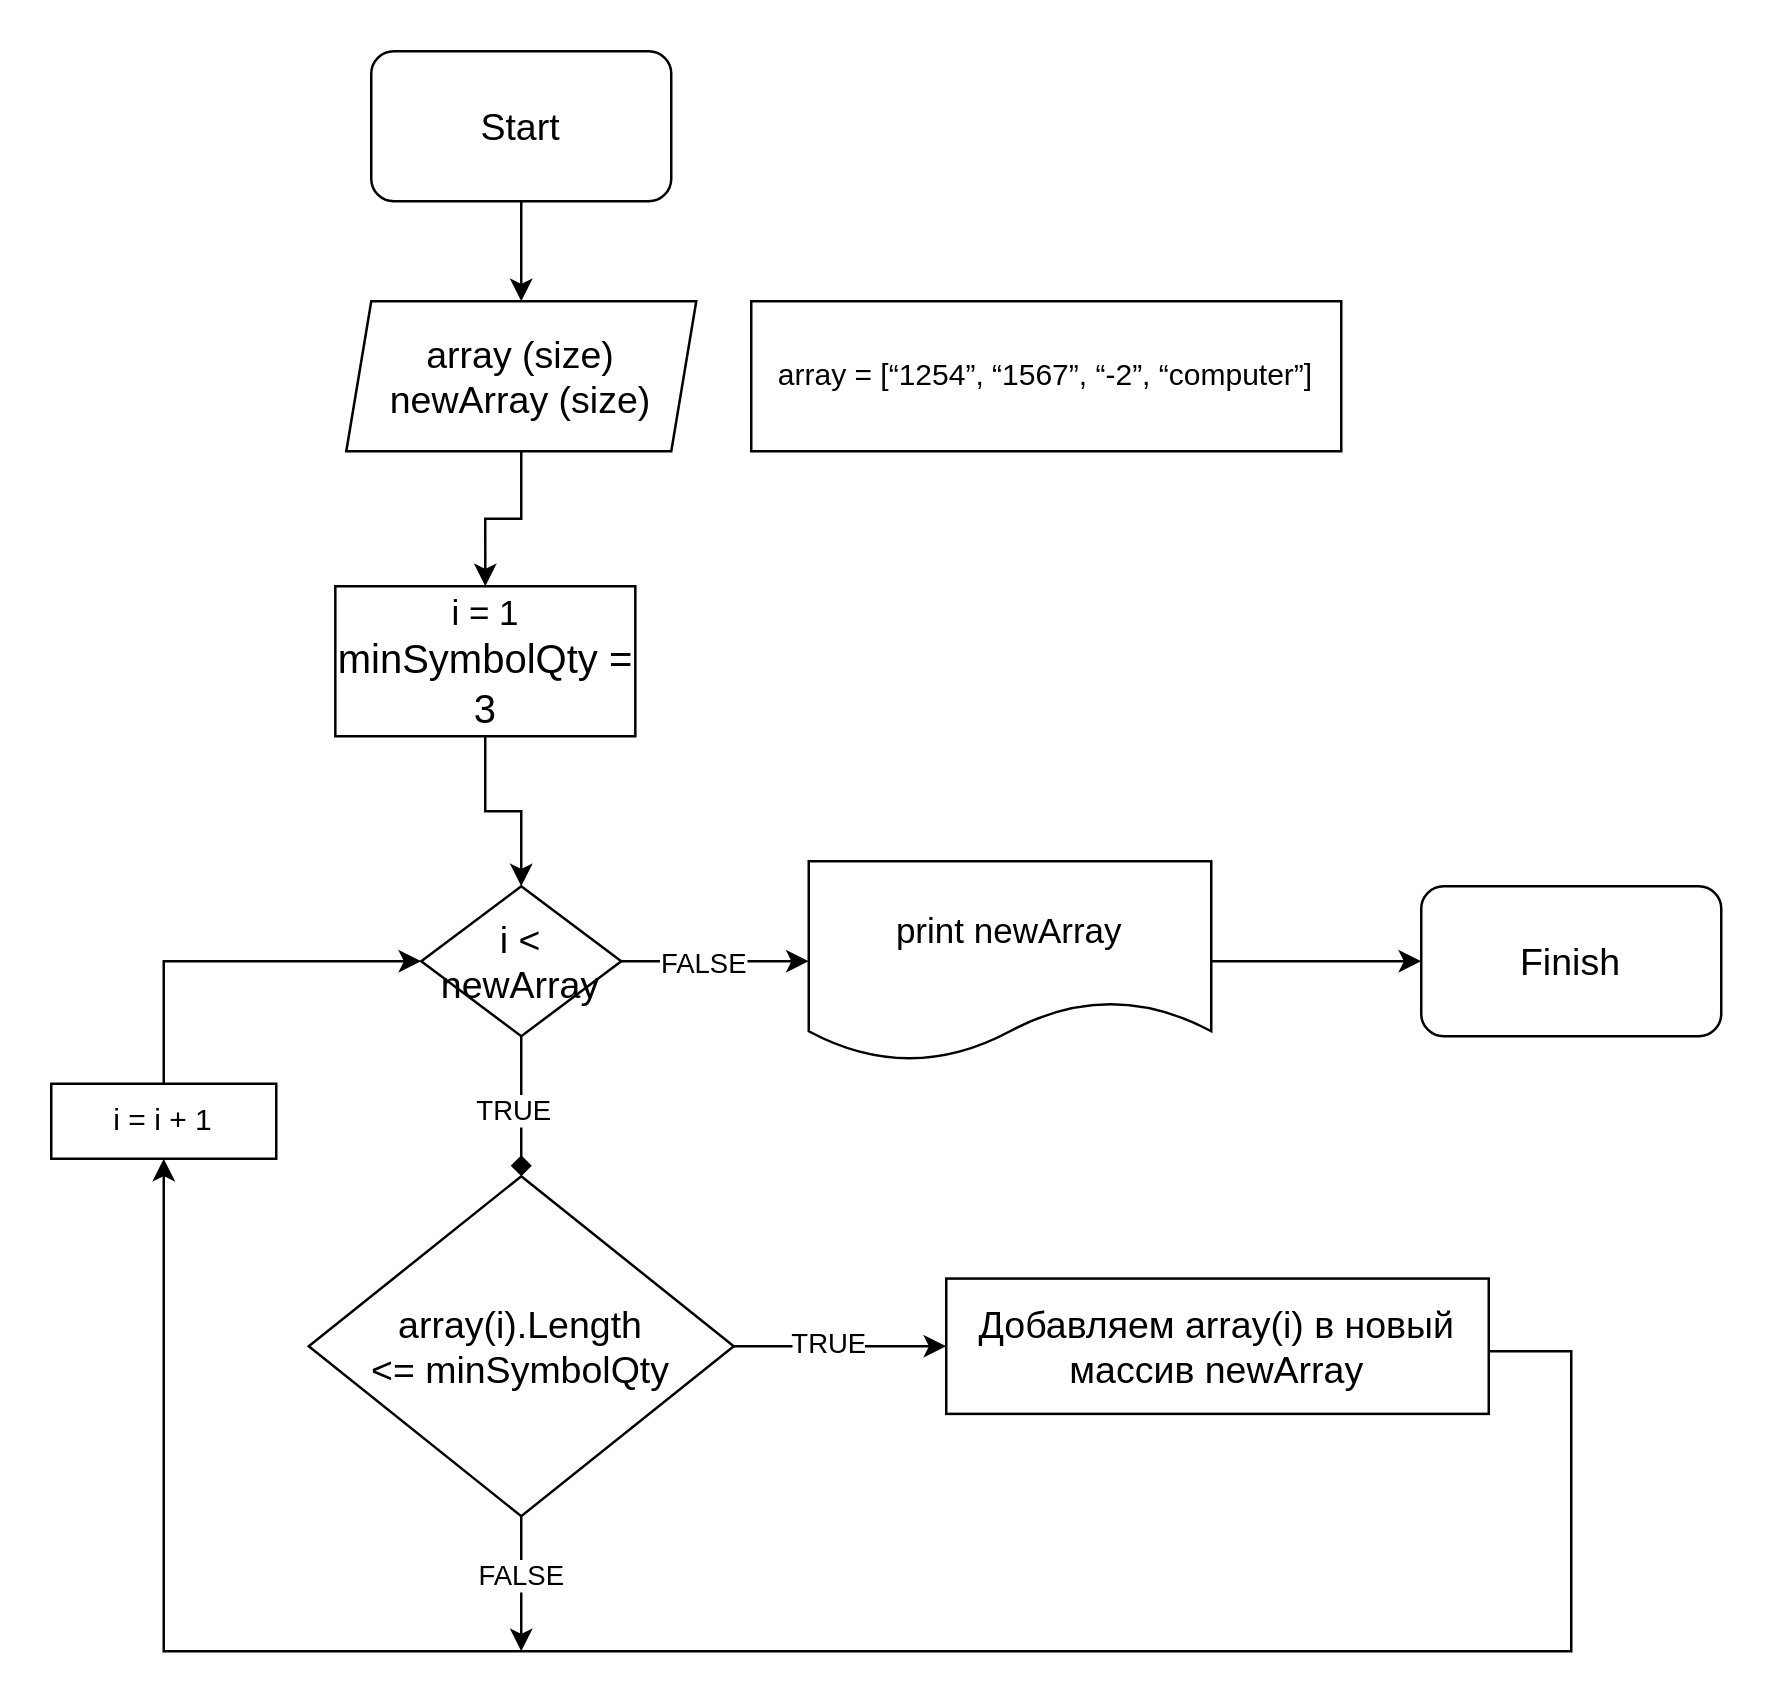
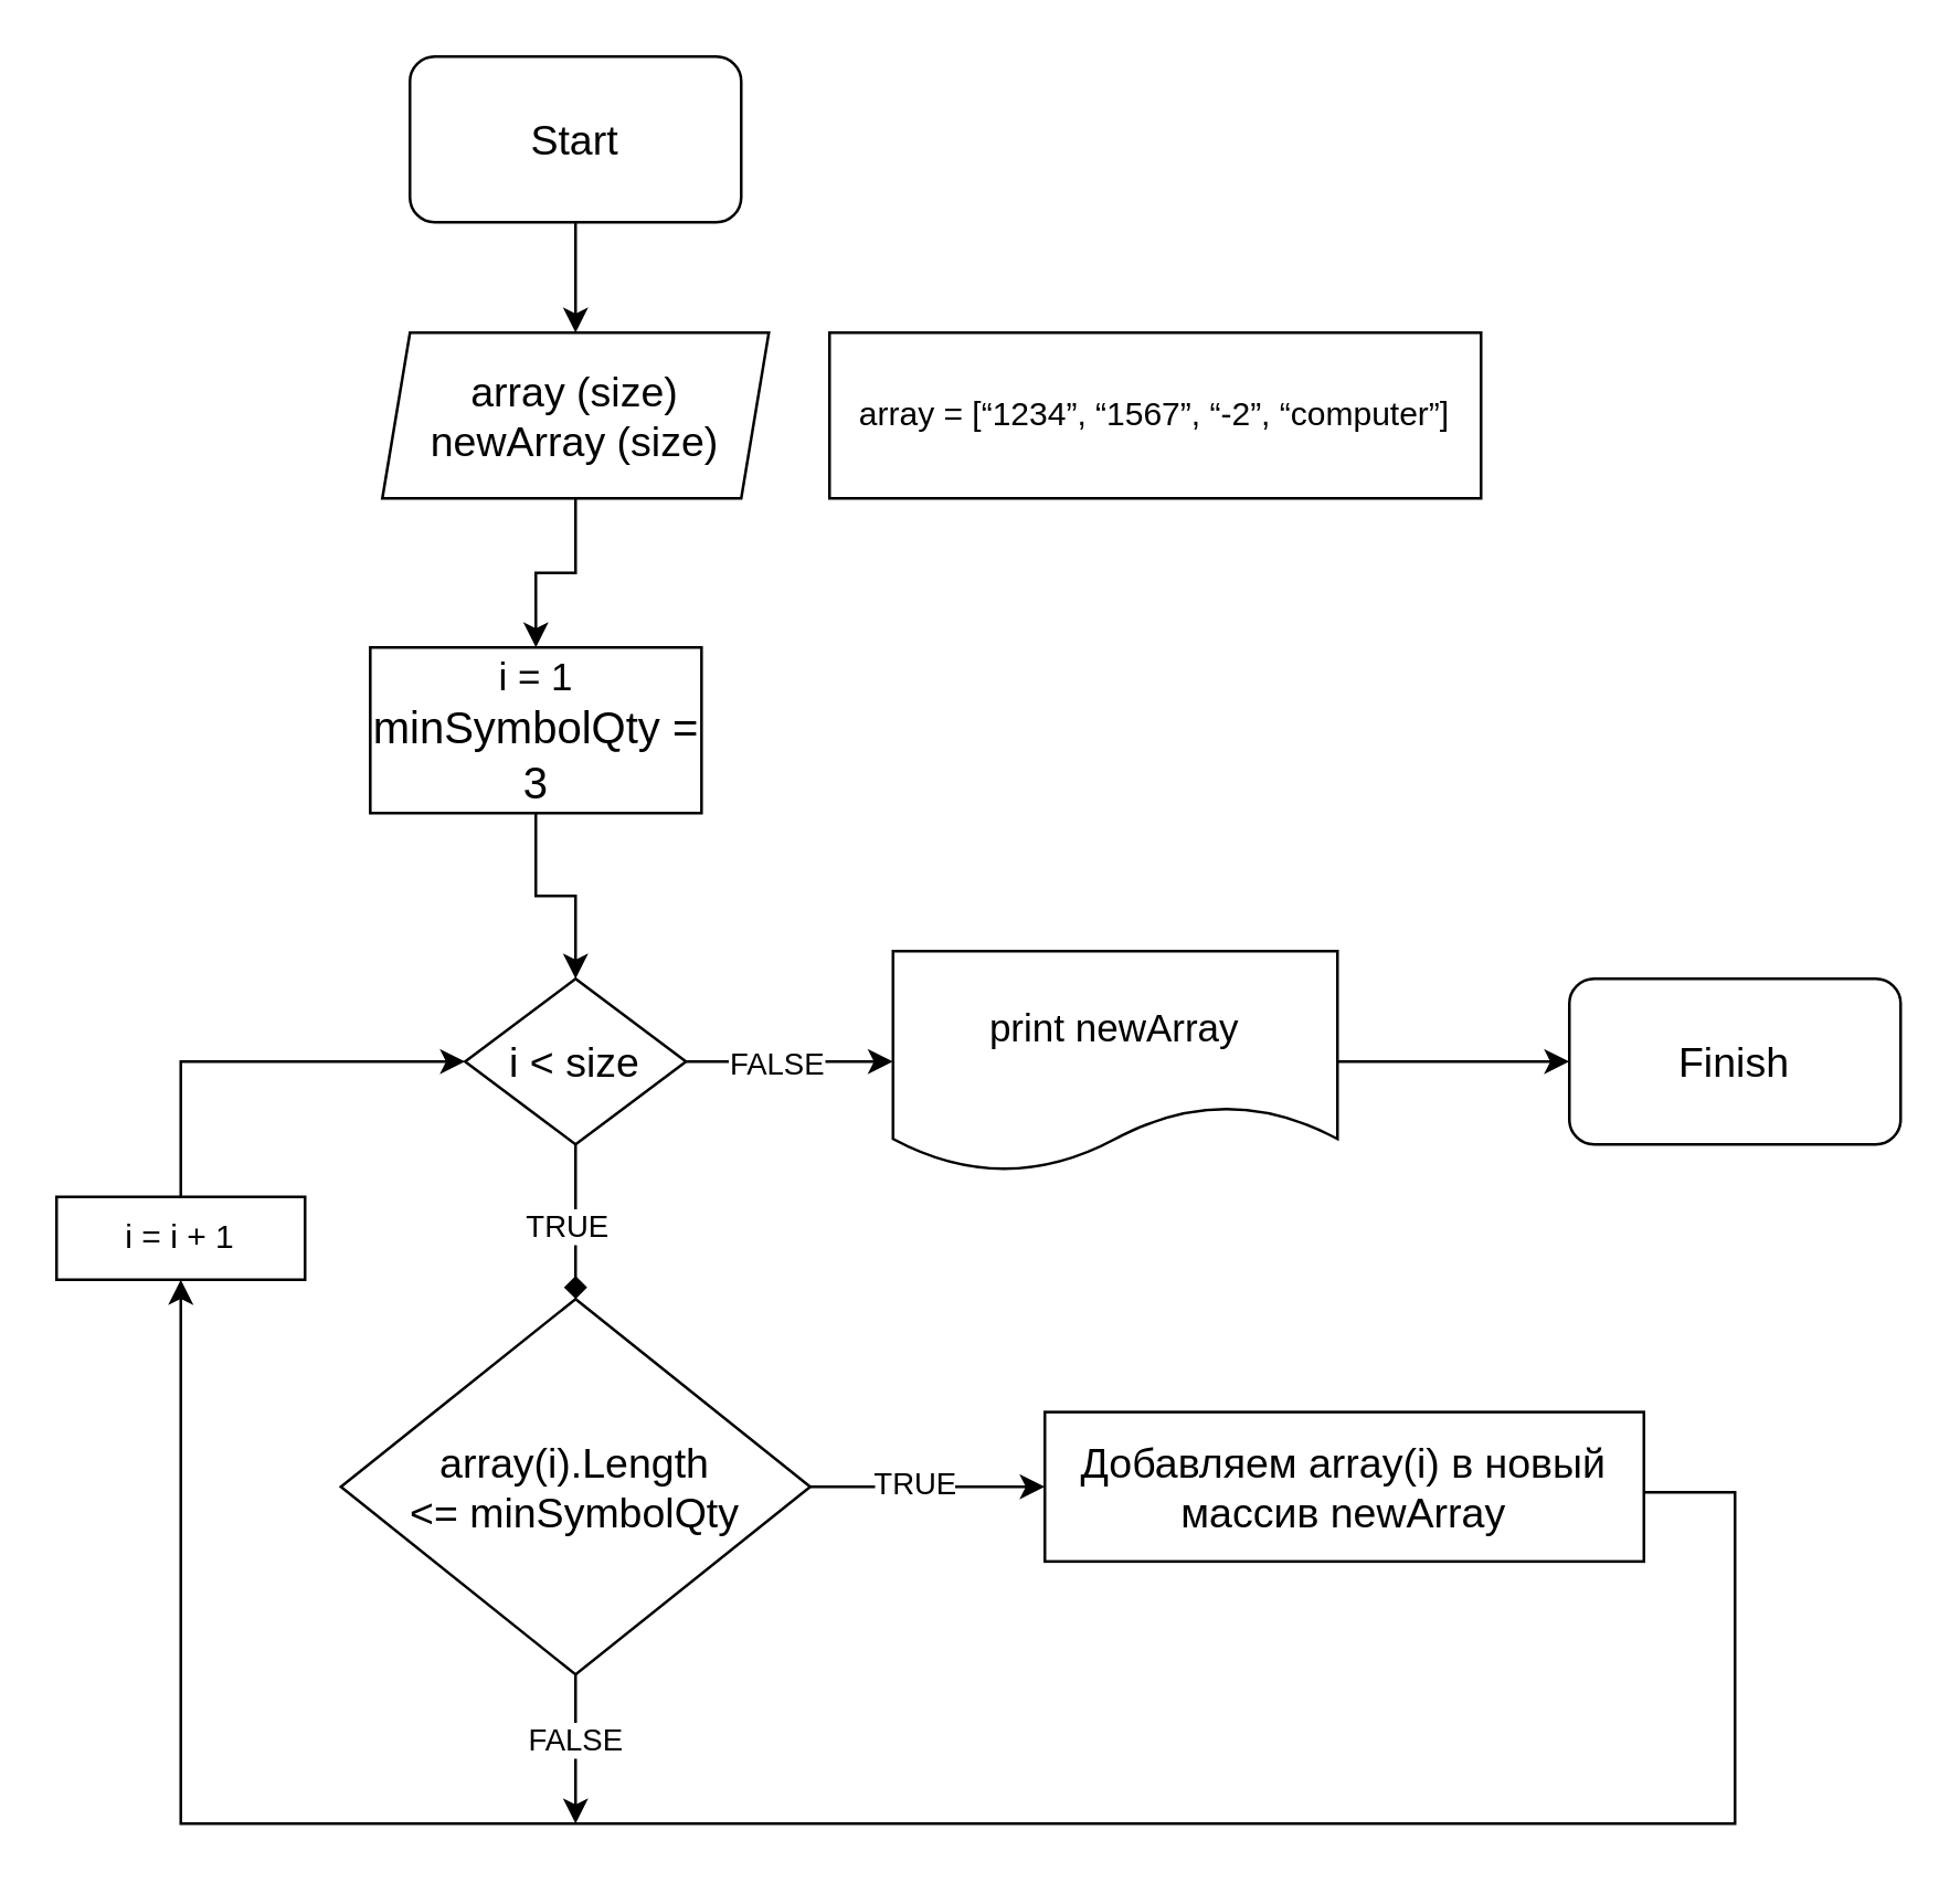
  <mxCell id="0" />
  <mxCell id="1" parent="0" />
  <mxCell id="2" style="edgeStyle=orthogonalEdgeStyle;rounded=0;orthogonalLoop=1;jettySize=auto;html=1;fontSize=15;" parent="1" source="3" target="5" edge="1"><mxGeometry relative="1" as="geometry"><mxPoint x="508" y="120" as="targetPoint" /></mxGeometry></mxCell>
  <mxCell id="3" value="&lt;font style=&quot;font-size: 15px;&quot;&gt;Start&lt;/font&gt;" style="rounded=1;whiteSpace=wrap;html=1;fontSize=15;" parent="1" vertex="1"><mxGeometry x="148" y="20" width="120" height="60" as="geometry" /></mxCell>
  <mxCell id="4" style="edgeStyle=orthogonalEdgeStyle;rounded=0;orthogonalLoop=1;jettySize=auto;html=1;entryX=0.5;entryY=0;entryDx=0;entryDy=0;fontSize=15;" parent="1" source="5" target="7" edge="1"><mxGeometry relative="1" as="geometry" /></mxCell>
  <mxCell id="5" value="&lt;div&gt;array (size)&lt;/div&gt;&lt;div&gt;newArray (size)&lt;br&gt;&lt;/div&gt;" style="shape=parallelogram;perimeter=parallelogramPerimeter;whiteSpace=wrap;html=1;fixedSize=1;fontSize=15;size=10;" parent="1" vertex="1"><mxGeometry x="138.01" y="120" width="140" height="60" as="geometry" /></mxCell>
  <mxCell id="6" style="edgeStyle=orthogonalEdgeStyle;rounded=0;orthogonalLoop=1;jettySize=auto;html=1;entryX=0.5;entryY=0;entryDx=0;entryDy=0;" parent="1" source="7" target="12" edge="1"><mxGeometry relative="1" as="geometry" /></mxCell>
  <mxCell id="7" value="&lt;div&gt;&lt;font style=&quot;font-size: 14px;&quot;&gt;i = 1&lt;/font&gt;&lt;/div&gt;&lt;div&gt;&lt;font size=&quot;3&quot;&gt;minSymbolQty = 3&lt;br&gt;&lt;/font&gt;&lt;/div&gt;" style="rounded=0;whiteSpace=wrap;html=1;fontSize=15;" parent="1" vertex="1"><mxGeometry x="133.63" y="234" width="120" height="60" as="geometry" /></mxCell>
  <mxCell id="8" style="edgeStyle=orthogonalEdgeStyle;rounded=0;orthogonalLoop=1;jettySize=auto;html=1;entryX=0.5;entryY=0;entryDx=0;entryDy=0;endArrow=diamond;" parent="1" source="12" target="15" edge="1"><mxGeometry relative="1" as="geometry" /></mxCell>
  <mxCell id="9" value="TRUE" style="edgeLabel;html=1;align=center;verticalAlign=middle;resizable=0;points=[];" parent="8" vertex="1" connectable="0"><mxGeometry x="0.033" y="-4" relative="1" as="geometry"><mxPoint as="offset" /></mxGeometry></mxCell>
  <mxCell id="10" style="edgeStyle=orthogonalEdgeStyle;rounded=0;orthogonalLoop=1;jettySize=auto;html=1;entryX=0;entryY=0.5;entryDx=0;entryDy=0;" parent="1" source="12" target="24" edge="1"><mxGeometry relative="1" as="geometry" /></mxCell>
  <mxCell id="11" value="FALSE" style="edgeLabel;html=1;align=center;verticalAlign=middle;resizable=0;points=[];" parent="10" vertex="1" connectable="0"><mxGeometry x="-0.149" y="-2" relative="1" as="geometry"><mxPoint y="-2" as="offset" /></mxGeometry></mxCell>
- <mxCell id="12" value="i &amp;lt; newArray" style="rhombus;whiteSpace=wrap;html=1;fontSize=15;" parent="1" vertex="1"><mxGeometry x="168" y="354" width="80" height="60" as="geometry" /></mxCell>
+ <mxCell id="12" value="i &amp;lt; size" style="rhombus;whiteSpace=wrap;html=1;fontSize=15;" parent="1" vertex="1"><mxGeometry x="168" y="354" width="80" height="60" as="geometry" /></mxCell>
  <mxCell id="13" style="edgeStyle=orthogonalEdgeStyle;rounded=0;orthogonalLoop=1;jettySize=auto;html=1;" parent="1" source="15" edge="1"><mxGeometry relative="1" as="geometry"><mxPoint x="208" y="660" as="targetPoint" /></mxGeometry></mxCell>
  <mxCell id="14" value="&lt;div&gt;FALSE&lt;/div&gt;" style="edgeLabel;html=1;align=center;verticalAlign=middle;resizable=0;points=[];" parent="13" vertex="1" connectable="0"><mxGeometry x="-0.125" relative="1" as="geometry"><mxPoint x="-1" as="offset" /></mxGeometry></mxCell>
  <mxCell id="15" value="array(i).Length &amp;lt;=&amp;nbsp;minSymbolQty  " style="rhombus;whiteSpace=wrap;html=1;fontSize=15;" parent="1" vertex="1"><mxGeometry x="123" y="470" width="170" height="135.99" as="geometry" /></mxCell>
  <mxCell id="16" style="edgeStyle=orthogonalEdgeStyle;rounded=0;orthogonalLoop=1;jettySize=auto;html=1;entryX=0;entryY=0.5;entryDx=0;entryDy=0;" parent="1" source="17" target="12" edge="1"><mxGeometry relative="1" as="geometry"><Array as="points"><mxPoint x="65" y="384" /></Array></mxGeometry></mxCell>
  <mxCell id="17" value="i = i + 1" style="rounded=0;whiteSpace=wrap;html=1;" parent="1" vertex="1"><mxGeometry x="20" y="433" width="90" height="30" as="geometry" /></mxCell>
  <mxCell id="18" style="edgeStyle=orthogonalEdgeStyle;rounded=0;orthogonalLoop=1;jettySize=auto;html=1;entryX=0.5;entryY=1;entryDx=0;entryDy=0;" parent="1" source="19" target="17" edge="1"><mxGeometry relative="1" as="geometry"><Array as="points"><mxPoint x="628" y="540" /><mxPoint x="628" y="660" /><mxPoint x="65" y="660" /></Array></mxGeometry></mxCell>
  <mxCell id="19" value="Добавляем array(i) в новый массив newArray" style="rounded=0;whiteSpace=wrap;html=1;fontSize=15;" parent="1" vertex="1"><mxGeometry x="378" y="510.93" width="217" height="54.12" as="geometry" /></mxCell>
  <mxCell id="20" style="edgeStyle=orthogonalEdgeStyle;rounded=0;orthogonalLoop=1;jettySize=auto;html=1;entryX=0;entryY=0.5;entryDx=0;entryDy=0;" parent="1" source="15" target="19" edge="1"><mxGeometry relative="1" as="geometry" /></mxCell>
  <mxCell id="21" value="TRUE" style="edgeLabel;html=1;align=center;verticalAlign=middle;resizable=0;points=[];" parent="20" vertex="1" connectable="0"><mxGeometry x="-0.101" y="2" relative="1" as="geometry"><mxPoint y="1" as="offset" /></mxGeometry></mxCell>
- <mxCell id="22" value="array = [“1254”, “1567”, “-2”, “computer”]" style="rounded=0;whiteSpace=wrap;html=1;" parent="1" vertex="1"><mxGeometry x="300" y="120" width="236" height="60" as="geometry" /></mxCell>
+ <mxCell id="22" value="array = [“1234”, “1567”, “-2”, “computer”]" style="rounded=0;whiteSpace=wrap;html=1;" parent="1" vertex="1"><mxGeometry x="300" y="120" width="236" height="60" as="geometry" /></mxCell>
  <mxCell id="23" style="edgeStyle=orthogonalEdgeStyle;rounded=0;orthogonalLoop=1;jettySize=auto;html=1;entryX=0;entryY=0.5;entryDx=0;entryDy=0;" parent="1" source="24" target="25" edge="1"><mxGeometry relative="1" as="geometry" /></mxCell>
  <mxCell id="24" value="&lt;font style=&quot;font-size: 14px;&quot;&gt;print newArray&lt;/font&gt;" style="shape=document;whiteSpace=wrap;html=1;boundedLbl=1;" parent="1" vertex="1"><mxGeometry x="323" y="344" width="161" height="80" as="geometry" /></mxCell>
  <mxCell id="25" value="Finish" style="rounded=1;whiteSpace=wrap;html=1;fontSize=15;" parent="1" vertex="1"><mxGeometry x="568" y="354" width="120" height="60" as="geometry" /></mxCell>
